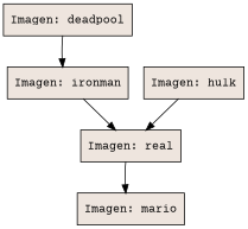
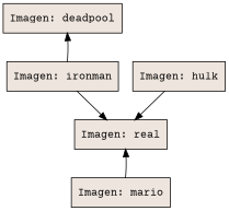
  digraph {
    fontname="Courier Prime"
    rankdir=TB
    node [fillcolor=seashell2 fontname="Courier Prime" shape=record style=filled]
    edge [fontname="Courier Prime"]
    n1 [label="Imagen: deadpool"]
    n2 [label="Imagen: ironman"]
    n3 [label="Imagen: real"]
    n4 [label="Imagen: hulk"]
    n5 [label="Imagen: mario"]
-   n1 -> n2
+   n2 -> n1
    n2 -> n3
-   n3 -> n5
+   n5 -> n3
    n4 -> n3
  }
